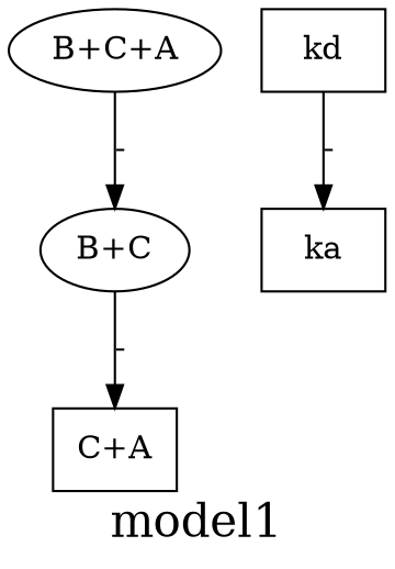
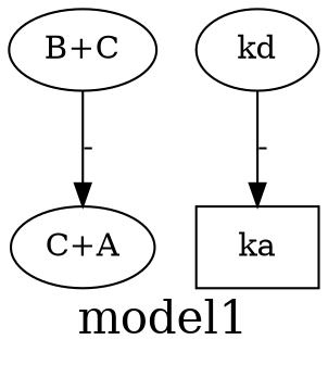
  digraph {
    fontsize=20
    label=model1
    node [shape=ellipse]
    "B+C"
-   "C+A" [shape=box]
-   "B+C+A"
+   "C+A"
    ka [shape=box]
-   kd [shape=box]
+   kd
    "B+C" -> "C+A" [label="-"]
-   "B+C+A" -> "B+C" [label="-"]
    kd -> ka [label="-"]
  }
